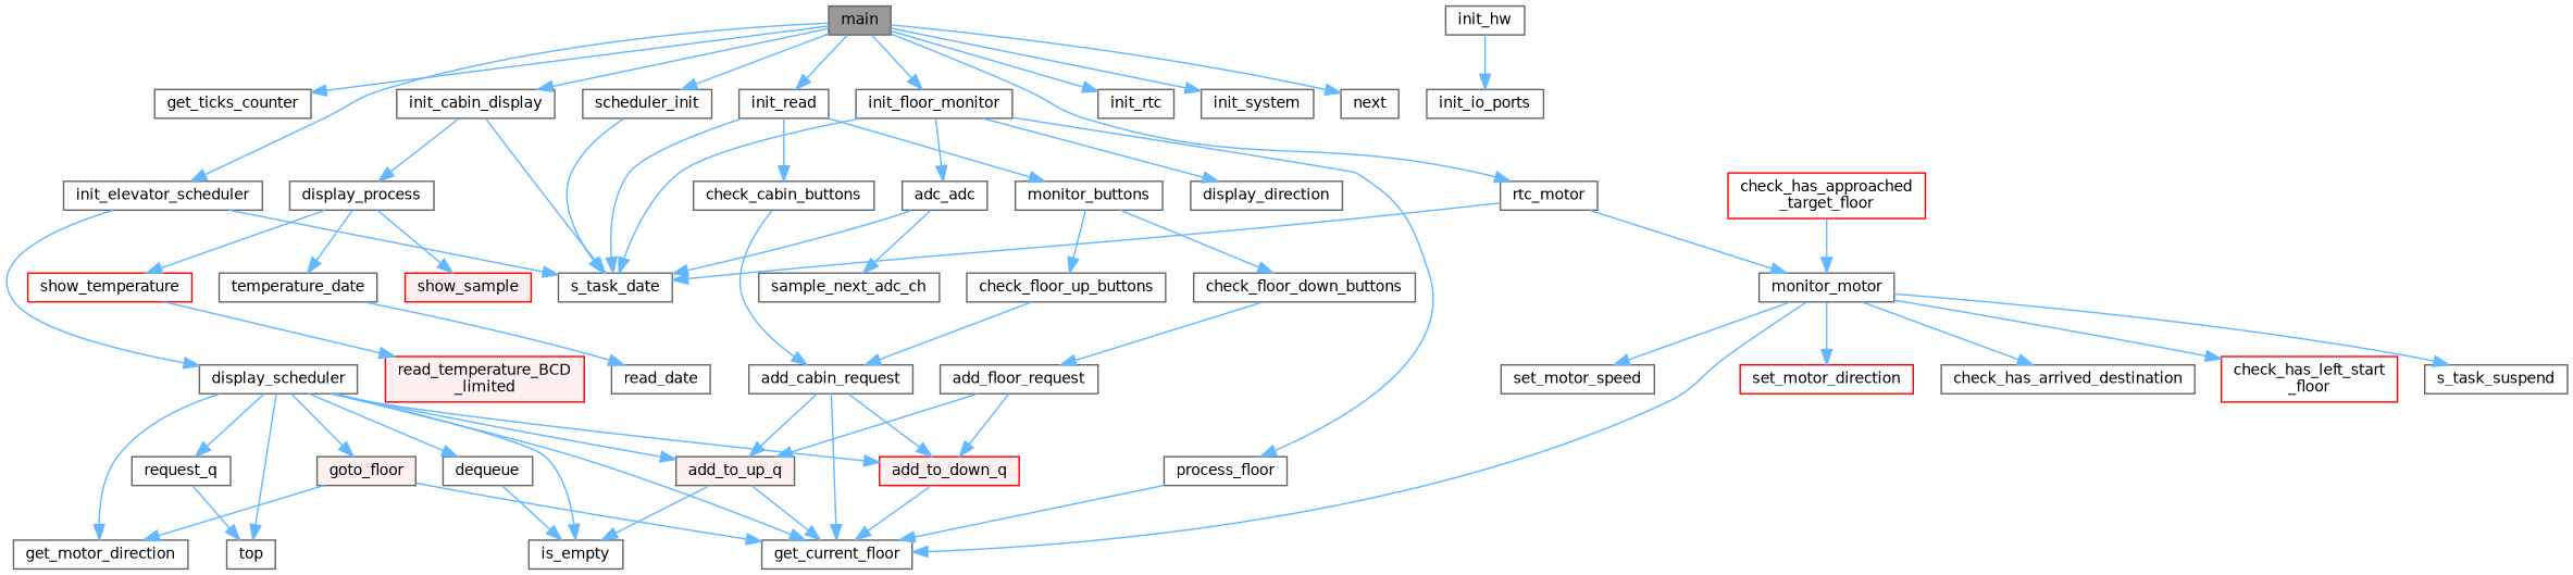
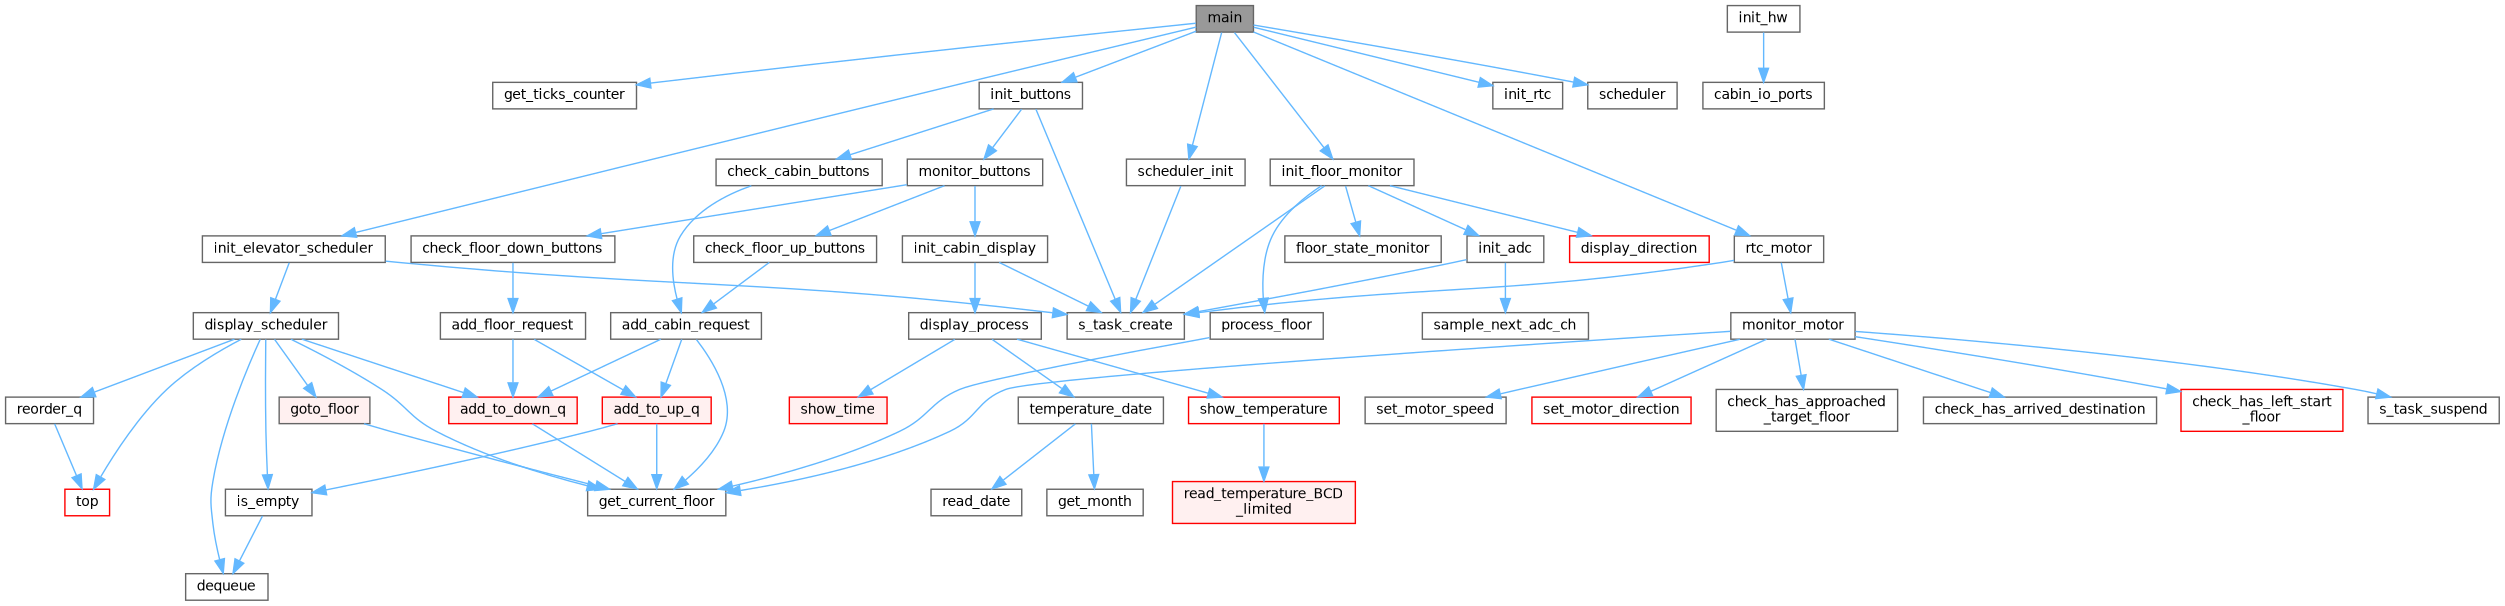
  digraph {
    rankdir=TB
    node [color=grey40 fillcolor=white fontname=Helvetica fontsize=10 shape=box style=filled]
    edge [color=steelblue1 fontname=Helvetica fontsize=10 labelfontname=Helvetica labelfontsize=10 style=solid]
    n1 [color=gray40 fillcolor=grey60 fontcolor=black height=0.2 label=main width=0.4]
    n2 [height=0.2 label=get_ticks_counter width=0.4]
-   n3 [height=0.2 label=init_read width=0.4]
+   n3 [height=0.2 label=init_buttons width=0.4]
    n4 [height=0.2 label=init_cabin_display width=0.4]
    n5 [height=0.2 label=init_elevator_scheduler width=0.4]
    n6 [height=0.2 label=init_floor_monitor width=0.4]
    n7 [height=0.2 label=rtc_motor width=0.4]
    n8 [height=0.2 label=init_rtc width=0.4]
-   n9 [height=0.2 label=init_system width=0.4]
-   n10 [height=0.2 label=next width=0.4]
+   n10 [height=0.2 label=scheduler width=0.4]
    n11 [height=0.2 label=scheduler_init width=0.4]
-   n12 [height=0.2 label=adc_adc width=0.4]
-   n13 [height=0.2 label=s_task_date width=0.4]
+   n12 [height=0.2 label=init_adc width=0.4]
+   n13 [height=0.2 label=s_task_create width=0.4]
    n14 [height=0.2 label=sample_next_adc_ch width=0.4]
    n15 [height=0.2 label=monitor_buttons width=0.4]
    n16 [height=0.2 label=check_cabin_buttons width=0.4]
    n17 [height=0.2 label=display_process width=0.4]
    n18 [height=0.2 label=display_scheduler width=0.4]
-   n19 [height=0.2 label=display_direction width=0.4]
+   n19 [color=red height=0.2 label=display_direction width=0.4]
    n20 [height=0.2 label=process_floor width=0.4]
+   n21 [height=0.2 label=floor_state_monitor width=0.4]
    n22 [height=0.2 label=init_hw width=0.4]
-   n23 [height=0.2 label=init_io_ports width=0.4]
+   n23 [height=0.2 label=cabin_io_ports width=0.4]
    n24 [height=0.2 label=monitor_motor width=0.4]
    n25 [height=0.2 label=check_floor_down_buttons width=0.4]
    n26 [height=0.2 label=check_floor_up_buttons width=0.4]
    n27 [height=0.2 label=add_cabin_request width=0.4]
    n28 [height=0.2 label=add_floor_request width=0.4]
    n29 [color=red fillcolor="#FFF0F0" height=0.2 label=add_to_down_q width=0.4]
    n30 [height=0.2 label=get_current_floor width=0.4]
-   n31 [fillcolor="#FFF0F0" height=0.2 label=add_to_up_q width=0.4]
+   n31 [color=red fillcolor="#FFF0F0" height=0.2 label=add_to_up_q width=0.4]
    n32 [height=0.2 label=is_empty width=0.4]
    n33 [height=0.2 label=temperature_date width=0.4]
    n34 [color=red height=0.2 label=show_temperature width=0.4]
-   n35 [color=red fillcolor="#FFF0F0" height=0.2 label=show_sample width=0.4]
+   n35 [color=red fillcolor="#FFF0F0" height=0.2 label=show_time width=0.4]
    n36 [height=0.2 label=read_date width=0.4]
+   n37 [height=0.2 label=get_month width=0.4]
    n38 [color=red fillcolor="#FFF0F0" height=0.2 label="read_temperature_BCD\l_limited" width=0.4]
    n39 [height=0.2 label=dequeue width=0.4]
-   n40 [height=0.2 label=get_motor_direction width=0.4]
    n41 [fillcolor="#FFF0F0" height=0.2 label=goto_floor width=0.4]
-   n42 [height=0.2 label=request_q width=0.4]
-   n43 [height=0.2 label=top width=0.4]
+   n42 [height=0.2 label=reorder_q width=0.4]
+   n43 [color=red height=0.2 label=top width=0.4]
    n44 [color=red height=0.2 label=set_motor_direction width=0.4]
-   n45 [color=red height=0.2 label="check_has_approached\l_target_floor" width=0.4]
+   n45 [height=0.2 label="check_has_approached\l_target_floor" width=0.4]
    n46 [height=0.2 label=check_has_arrived_destination width=0.4]
    n47 [color=red height=0.2 label="check_has_left_start\l_floor" width=0.4]
    n48 [height=0.2 label=s_task_suspend width=0.4]
    n49 [height=0.2 label=set_motor_speed width=0.4]
    n1 -> n2
    n1 -> n3
-   n1 -> n4
+   n15 -> n4
    n1 -> n5
    n1 -> n6
    n1 -> n7
    n1 -> n8
-   n1 -> n9
    n1 -> n10
    n1 -> n11
    n3 -> n13
    n3 -> n15
    n3 -> n16
    n4 -> n13
    n4 -> n17
    n5 -> n13
    n5 -> n18
    n6 -> n12
    n6 -> n13
    n6 -> n19
    n6 -> n20
+   n6 -> n21
    n7 -> n13
    n7 -> n24
    n11 -> n13
    n12 -> n13
    n12 -> n14
    n15 -> n25
    n15 -> n26
    n16 -> n27
    n17 -> n33
    n17 -> n34
    n17 -> n35
    n18 -> n29
    n18 -> n30
-   n18 -> n31
    n18 -> n32
    n18 -> n39
-   n18 -> n40
    n18 -> n41
    n18 -> n42
    n18 -> n43
    n20 -> n30
    n22 -> n23
    n24 -> n30
    n24 -> n44
-   n45 -> n24
+   n24 -> n45
    n24 -> n46
    n24 -> n47
    n24 -> n48
    n24 -> n49
    n25 -> n28
    n26 -> n27
    n27 -> n29
    n27 -> n30
    n27 -> n31
    n28 -> n29
    n28 -> n31
    n29 -> n30
    n31 -> n30
    n31 -> n32
    n33 -> n36
+   n33 -> n37
    n34 -> n38
-   n39 -> n32
+   n32 -> n39
    n41 -> n30
-   n41 -> n40
    n42 -> n43
  }
